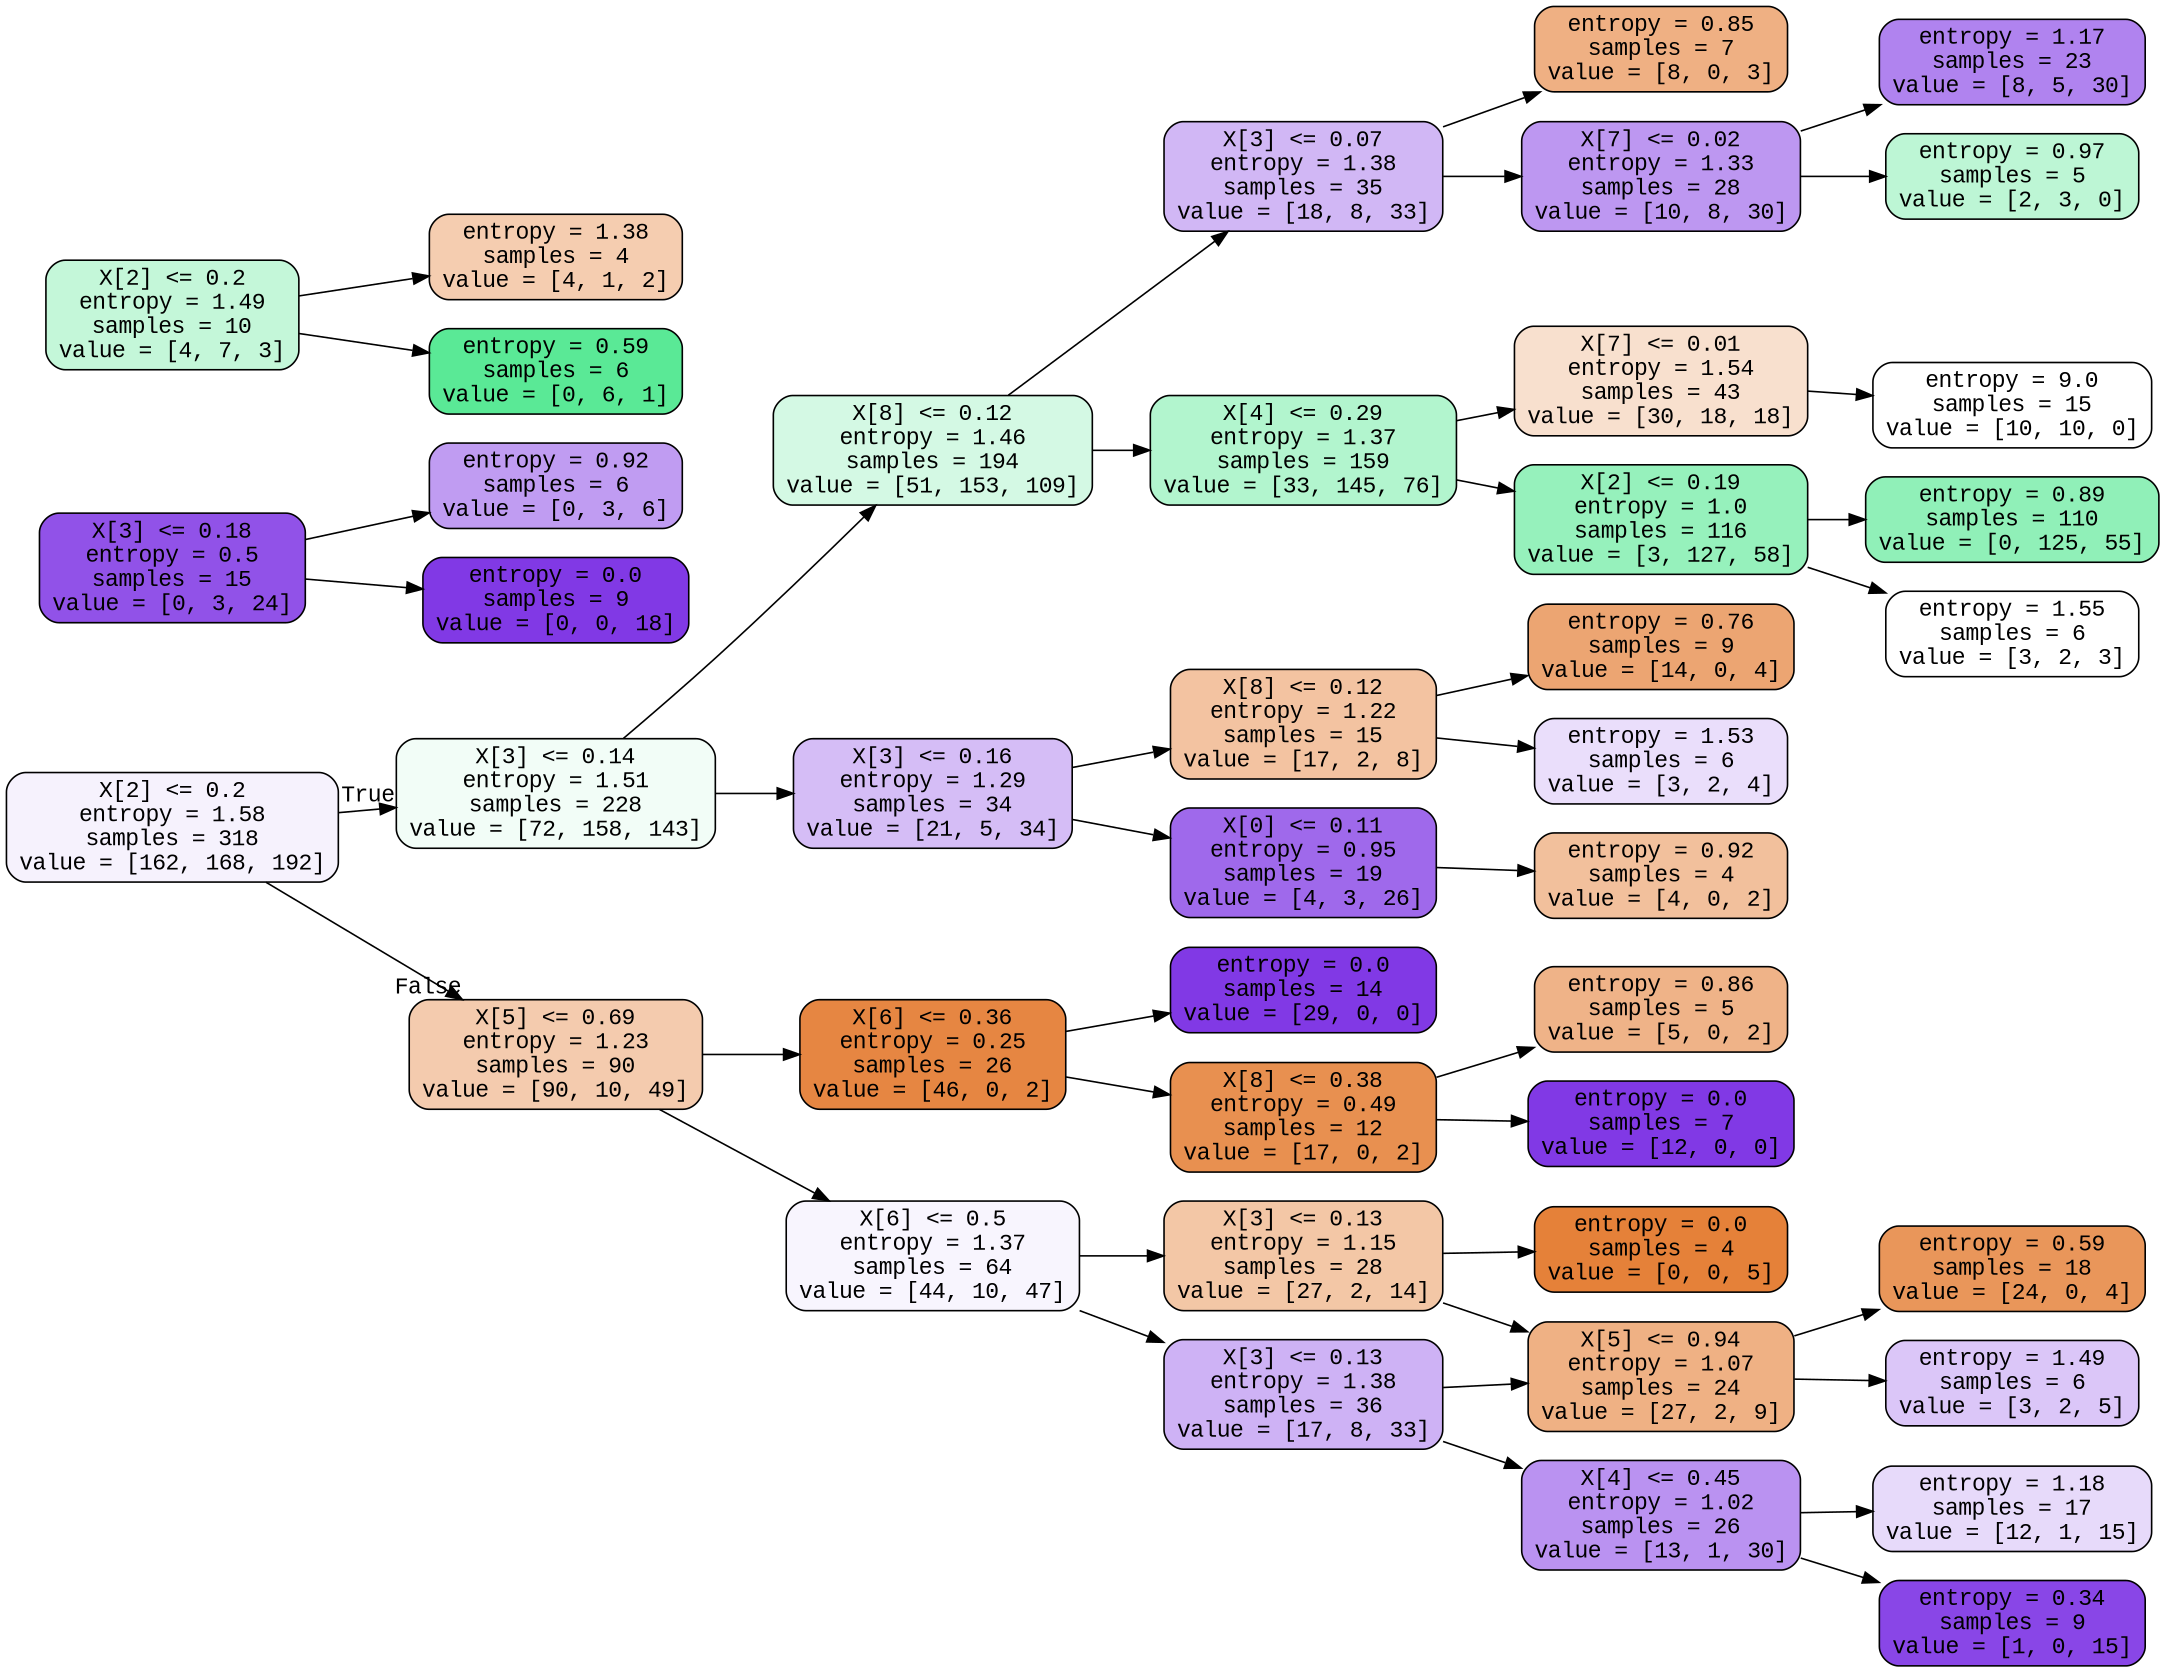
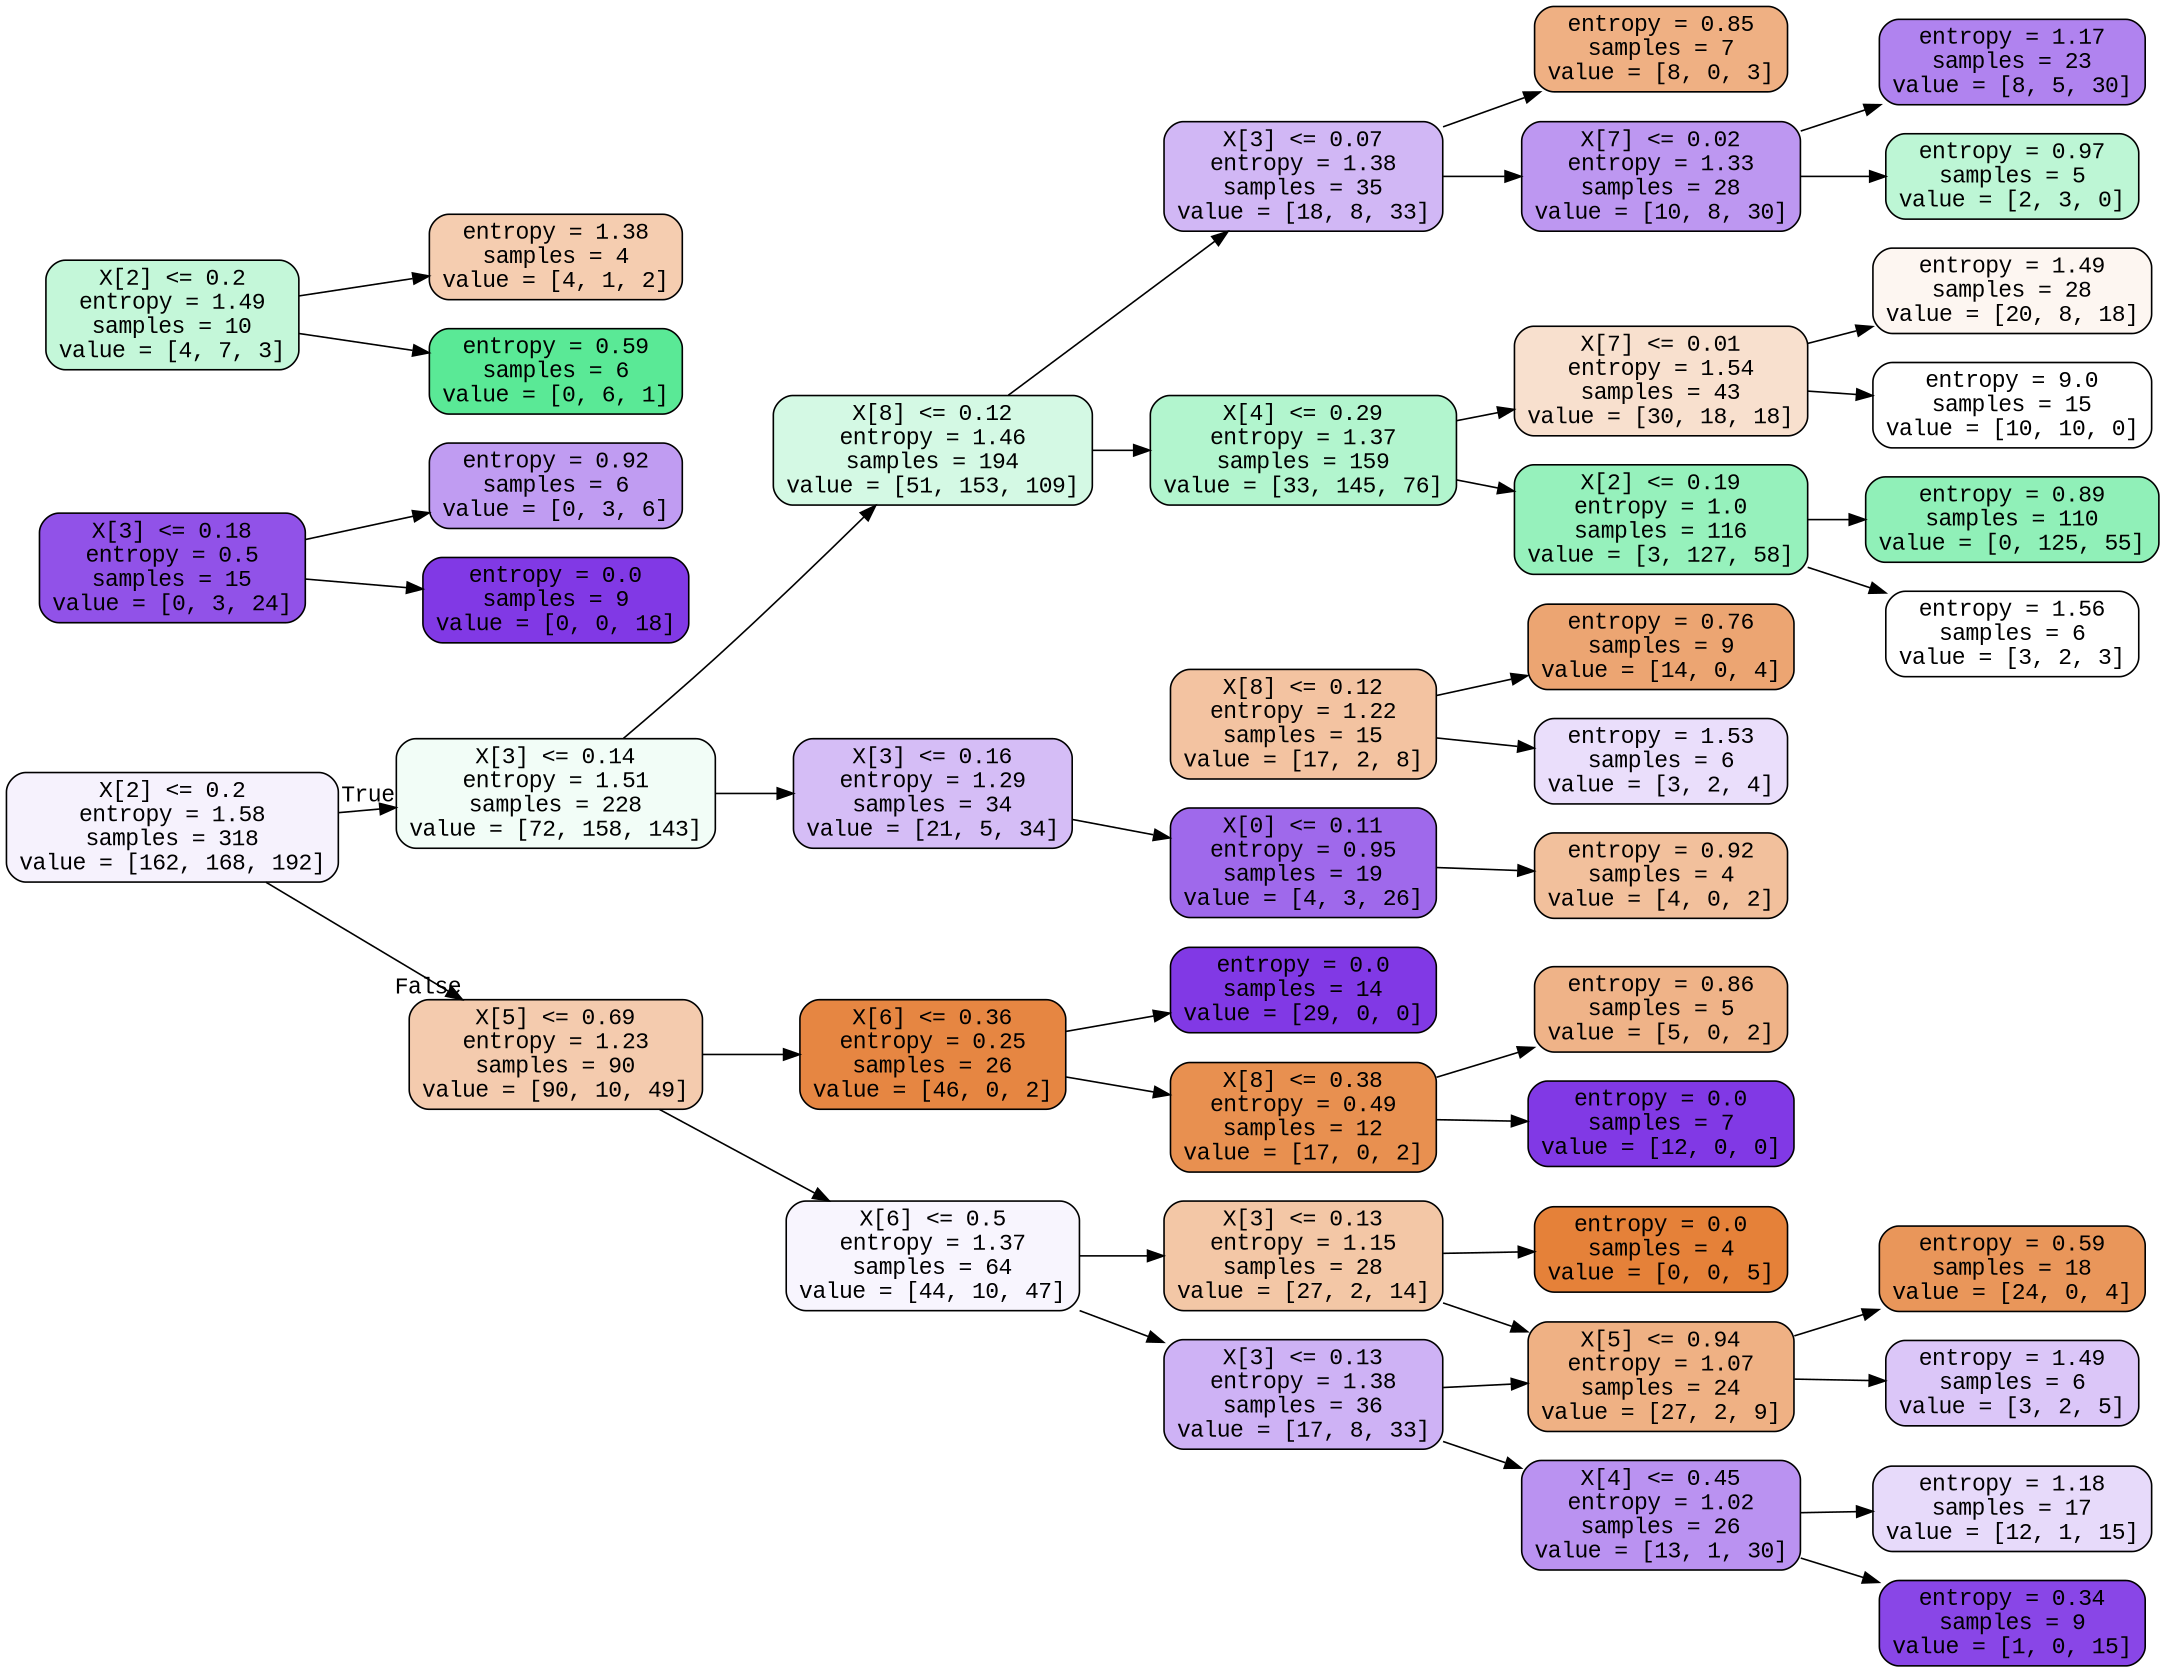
  digraph {
    fontname="Liberation Mono"
    rankdir=LR
    node [color=black fillcolor="#8139e5" fontname="Liberation Mono" shape=box style="filled, rounded"]
    edge [fontname="Liberation Mono"]
    n1 [fillcolor="#f6f2fd" label="X[2] <= 0.2\nentropy = 1.58\nsamples = 318\nvalue = [162, 168, 192]"]
    n2 [fillcolor="#f2fdf7" label="X[3] <= 0.14\nentropy = 1.51\nsamples = 228\nvalue = [72, 158, 143]"]
    n3 [fillcolor="#f4cbae" label="X[5] <= 0.69\nentropy = 1.23\nsamples = 90\nvalue = [90, 10, 49]"]
    n4 [fillcolor="#d4f9e4" label="X[8] <= 0.12\nentropy = 1.46\nsamples = 194\nvalue = [51, 153, 109]"]
    n5 [fillcolor="#d5bdf6" label="X[3] <= 0.16\nentropy = 1.29\nsamples = 34\nvalue = [21, 5, 34]"]
    n6 [fillcolor="#e68642" label="X[6] <= 0.36\nentropy = 0.25\nsamples = 26\nvalue = [46, 0, 2]"]
    n7 [fillcolor="#f8f5fe" label="X[6] <= 0.5\nentropy = 1.37\nsamples = 64\nvalue = [44, 10, 47]"]
    n8 [fillcolor="#d1b7f5" label="X[3] <= 0.07\nentropy = 1.38\nsamples = 35\nvalue = [18, 8, 33]"]
    n9 [fillcolor="#b2f5ce" label="X[4] <= 0.29\nentropy = 1.37\nsamples = 159\nvalue = [33, 145, 76]"]
    n10 [fillcolor="#f3c3a1" label="X[8] <= 0.12\nentropy = 1.22\nsamples = 15\nvalue = [17, 2, 8]"]
    n11 [fillcolor="#9f69eb" label="X[0] <= 0.11\nentropy = 0.95\nsamples = 19\nvalue = [4, 3, 26]"]
    n12 [fillcolor="#efb083" label="entropy = 0.85\nsamples = 7\nvalue = [8, 0, 3]"]
    n13 [fillcolor="#bd97f1" label="X[7] <= 0.02\nentropy = 1.33\nsamples = 28\nvalue = [10, 8, 30]"]
    n14 [fillcolor="#f8e0ce" label="X[7] <= 0.01\nentropy = 1.54\nsamples = 43\nvalue = [30, 18, 18]"]
    n15 [fillcolor="#96f1bc" label="X[2] <= 0.19\nentropy = 1.0\nsamples = 116\nvalue = [3, 127, 58]"]
    n16 [fillcolor="#b083ef" label="entropy = 1.17\nsamples = 23\nvalue = [8, 5, 30]"]
    n17 [fillcolor="#bdf6d5" label="entropy = 0.97\nsamples = 5\nvalue = [2, 3, 0]"]
+   n18 [fillcolor="#fdf6f1" label="entropy = 1.49\nsamples = 28\nvalue = [20, 8, 18]"]
    n19 [fillcolor="#ffffff" label="entropy = 9.0\nsamples = 15\nvalue = [10, 10, 0]"]
    n20 [fillcolor="#90f0b8" label="entropy = 0.89\nsamples = 110\nvalue = [0, 125, 55]"]
-   n21 [fillcolor="#ffffff" label="entropy = 1.55\nsamples = 6\nvalue = [3, 2, 3]"]
+   n21 [fillcolor="#ffffff" label="entropy = 1.56\nsamples = 6\nvalue = [3, 2, 3]"]
    n22 [fillcolor="#eca572" label="entropy = 0.76\nsamples = 9\nvalue = [14, 0, 4]"]
    n23 [fillcolor="#eadefb" label="entropy = 1.53\nsamples = 6\nvalue = [3, 2, 4]"]
    n24 [fillcolor="#f2c09c" label="entropy = 0.92\nsamples = 4\nvalue = [4, 0, 2]"]
    n25 [fillcolor="#9152e8" label="X[3] <= 0.18\nentropy = 0.5\nsamples = 15\nvalue = [0, 3, 24]"]
    n26 [fillcolor="#c09cf2" label="entropy = 0.92\nsamples = 6\nvalue = [0, 3, 6]"]
    n27 [label="entropy = 0.0\nsamples = 9\nvalue = [0, 0, 18]"]
    n28 [label="entropy = 0.0\nsamples = 14\nvalue = [29, 0, 0]"]
    n29 [fillcolor="#e89050" label="X[8] <= 0.38\nentropy = 0.49\nsamples = 12\nvalue = [17, 0, 2]"]
    n30 [fillcolor="#f3c7a6" label="X[3] <= 0.13\nentropy = 1.15\nsamples = 28\nvalue = [27, 2, 14]"]
    n31 [fillcolor="#ceb2f5" label="X[3] <= 0.13\nentropy = 1.38\nsamples = 36\nvalue = [17, 8, 33]"]
    n32 [fillcolor="#efb388" label="entropy = 0.86\nsamples = 5\nvalue = [5, 0, 2]"]
    n33 [label="entropy = 0.0\nsamples = 7\nvalue = [12, 0, 0]"]
    n34 [fillcolor="#e58139" label="entropy = 0.0\nsamples = 4\nvalue = [0, 0, 5]"]
    n35 [fillcolor="#efb184" label="X[5] <= 0.94\nentropy = 1.07\nsamples = 24\nvalue = [27, 2, 9]"]
    n36 [fillcolor="#ba92f1" label="X[4] <= 0.45\nentropy = 1.02\nsamples = 26\nvalue = [13, 1, 30]"]
    n37 [fillcolor="#e9965a" label="entropy = 0.59\nsamples = 18\nvalue = [24, 0, 4]"]
    n38 [fillcolor="#dbc6f8" label="entropy = 1.49\nsamples = 6\nvalue = [3, 2, 5]"]
    n39 [fillcolor="#c4f7d9" label="X[2] <= 0.2\nentropy = 1.49\nsamples = 10\nvalue = [4, 7, 3]"]
    n40 [fillcolor="#f5cdb0" label="entropy = 1.38\nsamples = 4\nvalue = [4, 1, 2]"]
    n41 [fillcolor="#5ae996" label="entropy = 0.59\nsamples = 6\nvalue = [0, 6, 1]"]
    n42 [fillcolor="#e7dafa" label="entropy = 1.18\nsamples = 17\nvalue = [12, 1, 15]"]
    n43 [fillcolor="#8946e7" label="entropy = 0.34\nsamples = 9\nvalue = [1, 0, 15]"]
    n1 -> n2 [headlabel=True labelangle=45 labeldistance=2.5]
    n1 -> n3 [headlabel=False labelangle=-45 labeldistance=2.5]
    n2 -> n4
    n2 -> n5
    n3 -> n6
    n3 -> n7
    n4 -> n8
    n4 -> n9
-   n5 -> n10
    n5 -> n11
    n6 -> n28
    n6 -> n29
    n7 -> n30
    n7 -> n31
    n8 -> n12
    n8 -> n13
    n9 -> n14
    n9 -> n15
    n10 -> n22
    n10 -> n23
    n11 -> n24
    n13 -> n16
    n13 -> n17
+   n14 -> n18
    n14 -> n19
    n15 -> n20
    n15 -> n21
    n25 -> n26
    n25 -> n27
    n29 -> n32
    n29 -> n33
    n30 -> n34
    n30 -> n35
    n31 -> n35
    n31 -> n36
    n35 -> n37
    n35 -> n38
    n36 -> n42
    n36 -> n43
    n39 -> n40
    n39 -> n41
  }
